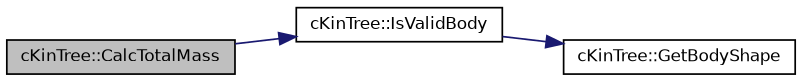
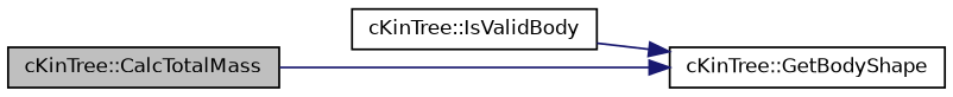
  digraph {
    rankdir=LR
    node [color=black fillcolor=white fontname=Helvetica fontsize=10 shape=record style=filled]
    edge [color=midnightblue fontname=Helvetica fontsize=10 labelfontname=Helvetica labelfontsize=10 style=solid]
    n1 [fillcolor=grey75 fontcolor=black height=0.2 label="cKinTree::CalcTotalMass" width=0.4]
    n2 [height=0.2 label="cKinTree::IsValidBody" width=0.4]
    n3 [height=0.2 label="cKinTree::GetBodyShape" width=0.4]
-   n1 -> n2
+   n1 -> n3
    n2 -> n3
  }
